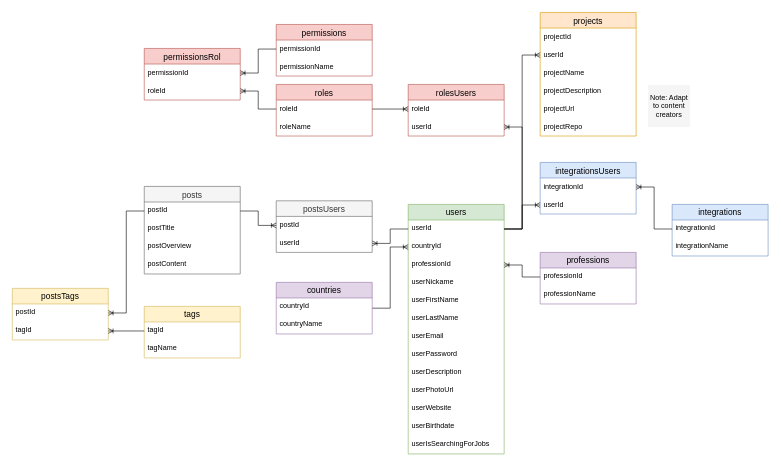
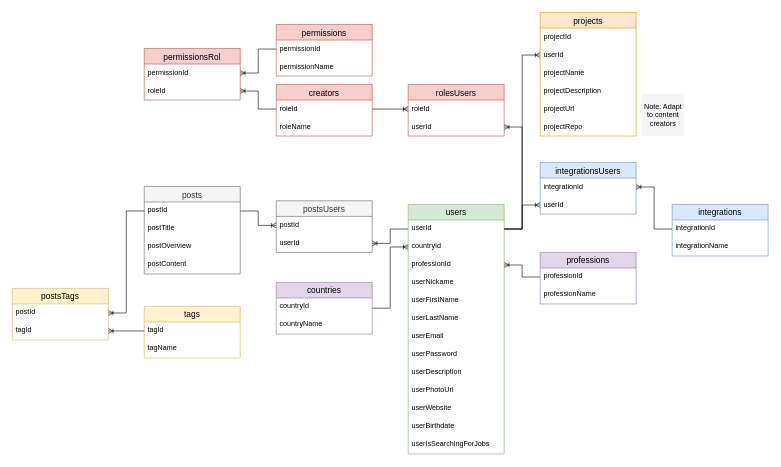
  <mxCell id="0" />
  <mxCell id="1" parent="0" />
  <mxCell id="2" value="users" style="swimlane;fontStyle=0;childLayout=stackLayout;horizontal=1;startSize=26;horizontalStack=0;resizeParent=1;resizeParentMax=0;resizeLast=0;collapsible=1;marginBottom=0;align=center;fontSize=14;fillColor=#d5e8d4;strokeColor=#82b366;" parent="1" vertex="1"><mxGeometry x="680" y="340" width="160" height="416" as="geometry" /></mxCell>
  <mxCell id="3" value="userId" style="text;strokeColor=none;fillColor=none;spacingLeft=4;spacingRight=4;overflow=hidden;rotatable=0;points=[[0,0.5],[1,0.5]];portConstraint=eastwest;fontSize=12;" parent="2" vertex="1"><mxGeometry y="26" width="160" height="30" as="geometry" /></mxCell>
  <mxCell id="4" value="countryId" style="text;strokeColor=none;fillColor=none;spacingLeft=4;spacingRight=4;overflow=hidden;rotatable=0;points=[[0,0.5],[1,0.5]];portConstraint=eastwest;fontSize=12;" parent="2" vertex="1"><mxGeometry y="56" width="160" height="30" as="geometry" /></mxCell>
  <mxCell id="5" value="professionId" style="text;strokeColor=none;fillColor=none;spacingLeft=4;spacingRight=4;overflow=hidden;rotatable=0;points=[[0,0.5],[1,0.5]];portConstraint=eastwest;fontSize=12;" parent="2" vertex="1"><mxGeometry y="86" width="160" height="30" as="geometry" /></mxCell>
  <mxCell id="6" value="userNickame" style="text;strokeColor=none;fillColor=none;spacingLeft=4;spacingRight=4;overflow=hidden;rotatable=0;points=[[0,0.5],[1,0.5]];portConstraint=eastwest;fontSize=12;" parent="2" vertex="1"><mxGeometry y="116" width="160" height="30" as="geometry" /></mxCell>
  <mxCell id="7" value="userFirstName" style="text;strokeColor=none;fillColor=none;spacingLeft=4;spacingRight=4;overflow=hidden;rotatable=0;points=[[0,0.5],[1,0.5]];portConstraint=eastwest;fontSize=12;" parent="2" vertex="1"><mxGeometry y="146" width="160" height="30" as="geometry" /></mxCell>
  <mxCell id="8" value="userLastName" style="text;strokeColor=none;fillColor=none;spacingLeft=4;spacingRight=4;overflow=hidden;rotatable=0;points=[[0,0.5],[1,0.5]];portConstraint=eastwest;fontSize=12;" parent="2" vertex="1"><mxGeometry y="176" width="160" height="30" as="geometry" /></mxCell>
  <mxCell id="9" value="userEmail" style="text;strokeColor=none;fillColor=none;spacingLeft=4;spacingRight=4;overflow=hidden;rotatable=0;points=[[0,0.5],[1,0.5]];portConstraint=eastwest;fontSize=12;" parent="2" vertex="1"><mxGeometry y="206" width="160" height="30" as="geometry" /></mxCell>
  <mxCell id="10" value="userPassword" style="text;strokeColor=none;fillColor=none;spacingLeft=4;spacingRight=4;overflow=hidden;rotatable=0;points=[[0,0.5],[1,0.5]];portConstraint=eastwest;fontSize=12;" parent="2" vertex="1"><mxGeometry y="236" width="160" height="30" as="geometry" /></mxCell>
  <mxCell id="11" value="userDescription" style="text;strokeColor=none;fillColor=none;spacingLeft=4;spacingRight=4;overflow=hidden;rotatable=0;points=[[0,0.5],[1,0.5]];portConstraint=eastwest;fontSize=12;" parent="2" vertex="1"><mxGeometry y="266" width="160" height="30" as="geometry" /></mxCell>
  <mxCell id="12" value="userPhotoUrl" style="text;strokeColor=none;fillColor=none;spacingLeft=4;spacingRight=4;overflow=hidden;rotatable=0;points=[[0,0.5],[1,0.5]];portConstraint=eastwest;fontSize=12;" parent="2" vertex="1"><mxGeometry y="296" width="160" height="30" as="geometry" /></mxCell>
  <mxCell id="13" value="userWebsite" style="text;strokeColor=none;fillColor=none;spacingLeft=4;spacingRight=4;overflow=hidden;rotatable=0;points=[[0,0.5],[1,0.5]];portConstraint=eastwest;fontSize=12;" parent="2" vertex="1"><mxGeometry y="326" width="160" height="30" as="geometry" /></mxCell>
  <mxCell id="14" value="userBirthdate" style="text;strokeColor=none;fillColor=none;spacingLeft=4;spacingRight=4;overflow=hidden;rotatable=0;points=[[0,0.5],[1,0.5]];portConstraint=eastwest;fontSize=12;" parent="2" vertex="1"><mxGeometry y="356" width="160" height="30" as="geometry" /></mxCell>
  <mxCell id="15" value="userIsSearchingForJobs" style="text;strokeColor=none;fillColor=none;spacingLeft=4;spacingRight=4;overflow=hidden;rotatable=0;points=[[0,0.5],[1,0.5]];portConstraint=eastwest;fontSize=12;" parent="2" vertex="1"><mxGeometry y="386" width="160" height="30" as="geometry" /></mxCell>
  <mxCell id="16" value="professions" style="swimlane;fontStyle=0;childLayout=stackLayout;horizontal=1;startSize=26;horizontalStack=0;resizeParent=1;resizeParentMax=0;resizeLast=0;collapsible=1;marginBottom=0;align=center;fontSize=14;fillColor=#e1d5e7;strokeColor=#9673a6;" parent="1" vertex="1"><mxGeometry x="900" y="420" width="160" height="86" as="geometry" /></mxCell>
  <mxCell id="17" value="professionId" style="text;strokeColor=none;fillColor=none;spacingLeft=4;spacingRight=4;overflow=hidden;rotatable=0;points=[[0,0.5],[1,0.5]];portConstraint=eastwest;fontSize=12;" parent="16" vertex="1"><mxGeometry y="26" width="160" height="30" as="geometry" /></mxCell>
  <mxCell id="18" value="professionName" style="text;strokeColor=none;fillColor=none;spacingLeft=4;spacingRight=4;overflow=hidden;rotatable=0;points=[[0,0.5],[1,0.5]];portConstraint=eastwest;fontSize=12;" parent="16" vertex="1"><mxGeometry y="56" width="160" height="30" as="geometry" /></mxCell>
  <mxCell id="19" style="edgeStyle=entityRelationEdgeStyle;rounded=0;orthogonalLoop=1;jettySize=auto;html=1;endArrow=ERoneToMany;endFill=0;jumpStyle=arc;" parent="1" source="17" target="5" edge="1"><mxGeometry relative="1" as="geometry" /></mxCell>
  <mxCell id="20" value="integrations" style="swimlane;fontStyle=0;childLayout=stackLayout;horizontal=1;startSize=26;horizontalStack=0;resizeParent=1;resizeParentMax=0;resizeLast=0;collapsible=1;marginBottom=0;align=center;fontSize=14;fillColor=#dae8fc;strokeColor=#6c8ebf;" parent="1" vertex="1"><mxGeometry x="1120" y="340" width="160" height="86" as="geometry" /></mxCell>
  <mxCell id="21" value="integrationId" style="text;strokeColor=none;fillColor=none;spacingLeft=4;spacingRight=4;overflow=hidden;rotatable=0;points=[[0,0.5],[1,0.5]];portConstraint=eastwest;fontSize=12;" parent="20" vertex="1"><mxGeometry y="26" width="160" height="30" as="geometry" /></mxCell>
  <mxCell id="22" value="integrationName" style="text;strokeColor=none;fillColor=none;spacingLeft=4;spacingRight=4;overflow=hidden;rotatable=0;points=[[0,0.5],[1,0.5]];portConstraint=eastwest;fontSize=12;" parent="20" vertex="1"><mxGeometry y="56" width="160" height="30" as="geometry" /></mxCell>
  <mxCell id="23" value="integrationsUsers" style="swimlane;fontStyle=0;childLayout=stackLayout;horizontal=1;startSize=26;horizontalStack=0;resizeParent=1;resizeParentMax=0;resizeLast=0;collapsible=1;marginBottom=0;align=center;fontSize=14;fillColor=#dae8fc;strokeColor=#6c8ebf;" parent="1" vertex="1"><mxGeometry x="900" y="270" width="160" height="86" as="geometry" /></mxCell>
  <mxCell id="24" value="integrationId" style="text;strokeColor=none;fillColor=none;spacingLeft=4;spacingRight=4;overflow=hidden;rotatable=0;points=[[0,0.5],[1,0.5]];portConstraint=eastwest;fontSize=12;" parent="23" vertex="1"><mxGeometry y="26" width="160" height="30" as="geometry" /></mxCell>
  <mxCell id="25" value="userId" style="text;strokeColor=none;fillColor=none;spacingLeft=4;spacingRight=4;overflow=hidden;rotatable=0;points=[[0,0.5],[1,0.5]];portConstraint=eastwest;fontSize=12;" parent="23" vertex="1"><mxGeometry y="56" width="160" height="30" as="geometry" /></mxCell>
  <mxCell id="26" value="posts" style="swimlane;fontStyle=0;childLayout=stackLayout;horizontal=1;startSize=26;horizontalStack=0;resizeParent=1;resizeParentMax=0;resizeLast=0;collapsible=1;marginBottom=0;align=center;fontSize=14;fillColor=#f5f5f5;strokeColor=#666666;fontColor=#333333;" parent="1" vertex="1"><mxGeometry x="240" y="310" width="160" height="146" as="geometry" /></mxCell>
  <mxCell id="27" value="postId" style="text;strokeColor=none;fillColor=none;spacingLeft=4;spacingRight=4;overflow=hidden;rotatable=0;points=[[0,0.5],[1,0.5]];portConstraint=eastwest;fontSize=12;" parent="26" vertex="1"><mxGeometry y="26" width="160" height="30" as="geometry" /></mxCell>
  <mxCell id="28" value="postTitle" style="text;strokeColor=none;fillColor=none;spacingLeft=4;spacingRight=4;overflow=hidden;rotatable=0;points=[[0,0.5],[1,0.5]];portConstraint=eastwest;fontSize=12;" parent="26" vertex="1"><mxGeometry y="56" width="160" height="30" as="geometry" /></mxCell>
  <mxCell id="29" value="postOverview" style="text;strokeColor=none;fillColor=none;spacingLeft=4;spacingRight=4;overflow=hidden;rotatable=0;points=[[0,0.5],[1,0.5]];portConstraint=eastwest;fontSize=12;" parent="26" vertex="1"><mxGeometry y="86" width="160" height="30" as="geometry" /></mxCell>
  <mxCell id="30" value="postContent" style="text;strokeColor=none;fillColor=none;spacingLeft=4;spacingRight=4;overflow=hidden;rotatable=0;points=[[0,0.5],[1,0.5]];portConstraint=eastwest;fontSize=12;" parent="26" vertex="1"><mxGeometry y="116" width="160" height="30" as="geometry" /></mxCell>
  <mxCell id="31" value="postsUsers" style="swimlane;fontStyle=0;childLayout=stackLayout;horizontal=1;startSize=26;horizontalStack=0;resizeParent=1;resizeParentMax=0;resizeLast=0;collapsible=1;marginBottom=0;align=center;fontSize=14;fillColor=#f5f5f5;strokeColor=#666666;fontColor=#333333;" parent="1" vertex="1"><mxGeometry x="460" y="334" width="160" height="86" as="geometry" /></mxCell>
  <mxCell id="32" value="postId" style="text;strokeColor=none;fillColor=none;spacingLeft=4;spacingRight=4;overflow=hidden;rotatable=0;points=[[0,0.5],[1,0.5]];portConstraint=eastwest;fontSize=12;" parent="31" vertex="1"><mxGeometry y="26" width="160" height="30" as="geometry" /></mxCell>
  <mxCell id="33" value="userId" style="text;strokeColor=none;fillColor=none;spacingLeft=4;spacingRight=4;overflow=hidden;rotatable=0;points=[[0,0.5],[1,0.5]];portConstraint=eastwest;fontSize=12;" parent="31" vertex="1"><mxGeometry y="56" width="160" height="30" as="geometry" /></mxCell>
  <mxCell id="34" value="tags" style="swimlane;fontStyle=0;childLayout=stackLayout;horizontal=1;startSize=26;horizontalStack=0;resizeParent=1;resizeParentMax=0;resizeLast=0;collapsible=1;marginBottom=0;align=center;fontSize=14;fillColor=#fff2cc;strokeColor=#d6b656;" parent="1" vertex="1"><mxGeometry x="240" y="510" width="160" height="86" as="geometry" /></mxCell>
  <mxCell id="35" value="tagId" style="text;strokeColor=none;fillColor=none;spacingLeft=4;spacingRight=4;overflow=hidden;rotatable=0;points=[[0,0.5],[1,0.5]];portConstraint=eastwest;fontSize=12;" parent="34" vertex="1"><mxGeometry y="26" width="160" height="30" as="geometry" /></mxCell>
  <mxCell id="36" value="tagName" style="text;strokeColor=none;fillColor=none;spacingLeft=4;spacingRight=4;overflow=hidden;rotatable=0;points=[[0,0.5],[1,0.5]];portConstraint=eastwest;fontSize=12;" parent="34" vertex="1"><mxGeometry y="56" width="160" height="30" as="geometry" /></mxCell>
  <mxCell id="37" value="postsTags" style="swimlane;fontStyle=0;childLayout=stackLayout;horizontal=1;startSize=26;horizontalStack=0;resizeParent=1;resizeParentMax=0;resizeLast=0;collapsible=1;marginBottom=0;align=center;fontSize=14;fillColor=#fff2cc;strokeColor=#d6b656;" parent="1" vertex="1"><mxGeometry x="20" y="480" width="160" height="86" as="geometry" /></mxCell>
  <mxCell id="38" value="postId" style="text;strokeColor=none;fillColor=none;spacingLeft=4;spacingRight=4;overflow=hidden;rotatable=0;points=[[0,0.5],[1,0.5]];portConstraint=eastwest;fontSize=12;" parent="37" vertex="1"><mxGeometry y="26" width="160" height="30" as="geometry" /></mxCell>
  <mxCell id="39" value="tagId" style="text;strokeColor=none;fillColor=none;spacingLeft=4;spacingRight=4;overflow=hidden;rotatable=0;points=[[0,0.5],[1,0.5]];portConstraint=eastwest;fontSize=12;" parent="37" vertex="1"><mxGeometry y="56" width="160" height="30" as="geometry" /></mxCell>
  <mxCell id="40" style="edgeStyle=entityRelationEdgeStyle;rounded=0;jumpStyle=arc;orthogonalLoop=1;jettySize=auto;html=1;endArrow=ERoneToMany;endFill=0;" parent="1" source="3" target="33" edge="1"><mxGeometry relative="1" as="geometry" /></mxCell>
  <mxCell id="41" style="edgeStyle=entityRelationEdgeStyle;rounded=0;jumpStyle=arc;orthogonalLoop=1;jettySize=auto;html=1;endArrow=ERoneToMany;endFill=0;" parent="1" source="27" target="32" edge="1"><mxGeometry relative="1" as="geometry" /></mxCell>
  <mxCell id="42" style="edgeStyle=entityRelationEdgeStyle;rounded=0;jumpStyle=arc;orthogonalLoop=1;jettySize=auto;html=1;entryX=1;entryY=0.5;entryDx=0;entryDy=0;endArrow=ERoneToMany;endFill=0;" parent="1" source="21" target="24" edge="1"><mxGeometry relative="1" as="geometry" /></mxCell>
  <mxCell id="43" style="edgeStyle=entityRelationEdgeStyle;rounded=0;jumpStyle=arc;orthogonalLoop=1;jettySize=auto;html=1;endArrow=ERoneToMany;endFill=0;" parent="1" source="3" target="25" edge="1"><mxGeometry relative="1" as="geometry" /></mxCell>
  <mxCell id="44" style="edgeStyle=entityRelationEdgeStyle;rounded=0;jumpStyle=arc;orthogonalLoop=1;jettySize=auto;html=1;endArrow=ERoneToMany;endFill=0;" parent="1" source="35" target="39" edge="1"><mxGeometry relative="1" as="geometry" /></mxCell>
  <mxCell id="45" style="edgeStyle=entityRelationEdgeStyle;rounded=0;jumpStyle=arc;orthogonalLoop=1;jettySize=auto;html=1;endArrow=ERoneToMany;endFill=0;" parent="1" source="27" target="38" edge="1"><mxGeometry relative="1" as="geometry" /></mxCell>
  <mxCell id="46" value="projects" style="swimlane;fontStyle=0;childLayout=stackLayout;horizontal=1;startSize=26;horizontalStack=0;resizeParent=1;resizeParentMax=0;resizeLast=0;collapsible=1;marginBottom=0;align=center;fontSize=14;fillColor=#ffe6cc;strokeColor=#d79b00;" parent="1" vertex="1"><mxGeometry x="900" y="20" width="160" height="206" as="geometry" /></mxCell>
  <mxCell id="47" value="projectId" style="text;strokeColor=none;fillColor=none;spacingLeft=4;spacingRight=4;overflow=hidden;rotatable=0;points=[[0,0.5],[1,0.5]];portConstraint=eastwest;fontSize=12;" parent="46" vertex="1"><mxGeometry y="26" width="160" height="30" as="geometry" /></mxCell>
  <mxCell id="48" value="userId" style="text;strokeColor=none;fillColor=none;spacingLeft=4;spacingRight=4;overflow=hidden;rotatable=0;points=[[0,0.5],[1,0.5]];portConstraint=eastwest;fontSize=12;" parent="46" vertex="1"><mxGeometry y="56" width="160" height="30" as="geometry" /></mxCell>
  <mxCell id="49" value="projectName" style="text;strokeColor=none;fillColor=none;spacingLeft=4;spacingRight=4;overflow=hidden;rotatable=0;points=[[0,0.5],[1,0.5]];portConstraint=eastwest;fontSize=12;" parent="46" vertex="1"><mxGeometry y="86" width="160" height="30" as="geometry" /></mxCell>
  <mxCell id="50" value="projectDescription" style="text;strokeColor=none;fillColor=none;spacingLeft=4;spacingRight=4;overflow=hidden;rotatable=0;points=[[0,0.5],[1,0.5]];portConstraint=eastwest;fontSize=12;" parent="46" vertex="1"><mxGeometry y="116" width="160" height="30" as="geometry" /></mxCell>
  <mxCell id="51" value="projectUrl" style="text;strokeColor=none;fillColor=none;spacingLeft=4;spacingRight=4;overflow=hidden;rotatable=0;points=[[0,0.5],[1,0.5]];portConstraint=eastwest;fontSize=12;" parent="46" vertex="1"><mxGeometry y="146" width="160" height="30" as="geometry" /></mxCell>
  <mxCell id="52" value="projectRepo" style="text;strokeColor=none;fillColor=none;spacingLeft=4;spacingRight=4;overflow=hidden;rotatable=0;points=[[0,0.5],[1,0.5]];portConstraint=eastwest;fontSize=12;" parent="46" vertex="1"><mxGeometry y="176" width="160" height="30" as="geometry" /></mxCell>
  <mxCell id="53" style="edgeStyle=entityRelationEdgeStyle;rounded=0;jumpStyle=arc;orthogonalLoop=1;jettySize=auto;html=1;entryX=0;entryY=0.5;entryDx=0;entryDy=0;endArrow=ERoneToMany;endFill=0;" parent="1" source="3" target="48" edge="1"><mxGeometry relative="1" as="geometry" /></mxCell>
  <mxCell id="54" style="edgeStyle=entityRelationEdgeStyle;rounded=0;jumpStyle=arc;orthogonalLoop=1;jettySize=auto;html=1;endArrow=ERoneToMany;endFill=0;" parent="1" source="55" target="4" edge="1"><mxGeometry relative="1" as="geometry" /></mxCell>
  <mxCell id="55" value="countries" style="swimlane;fontStyle=0;childLayout=stackLayout;horizontal=1;startSize=26;horizontalStack=0;resizeParent=1;resizeParentMax=0;resizeLast=0;collapsible=1;marginBottom=0;align=center;fontSize=14;fillColor=#e1d5e7;strokeColor=#9673a6;" parent="1" vertex="1"><mxGeometry x="460" y="470" width="160" height="86" as="geometry" /></mxCell>
  <mxCell id="56" value="countryId" style="text;strokeColor=none;fillColor=none;spacingLeft=4;spacingRight=4;overflow=hidden;rotatable=0;points=[[0,0.5],[1,0.5]];portConstraint=eastwest;fontSize=12;" parent="55" vertex="1"><mxGeometry y="26" width="160" height="30" as="geometry" /></mxCell>
  <mxCell id="57" value="countryName" style="text;strokeColor=none;fillColor=none;spacingLeft=4;spacingRight=4;overflow=hidden;rotatable=0;points=[[0,0.5],[1,0.5]];portConstraint=eastwest;fontSize=12;" parent="55" vertex="1"><mxGeometry y="56" width="160" height="30" as="geometry" /></mxCell>
- <mxCell id="58" value="Note: Adapt to content creators" style="text;html=1;align=center;verticalAlign=middle;whiteSpace=wrap;rounded=0;fillColor=#F5F5F5;" parent="1" vertex="1"><mxGeometry x="1080" y="141" width="70" height="70" as="geometry" /></mxCell>
- <mxCell id="59" value="roles" style="swimlane;fontStyle=0;childLayout=stackLayout;horizontal=1;startSize=26;horizontalStack=0;resizeParent=1;resizeParentMax=0;resizeLast=0;collapsible=1;marginBottom=0;align=center;fontSize=14;fillColor=#f8cecc;strokeColor=#b85450;" parent="1" vertex="1"><mxGeometry x="460" y="140" width="160" height="86" as="geometry" /></mxCell>
+ <mxCell id="58" value="Note: Adapt to content creators" style="text;html=1;align=center;verticalAlign=middle;whiteSpace=wrap;rounded=0;fillColor=#F5F5F5;" parent="1" vertex="1"><mxGeometry x="1070" y="156" width="70" height="70" as="geometry" /></mxCell>
+ <mxCell id="59" value="creators" style="swimlane;fontStyle=0;childLayout=stackLayout;horizontal=1;startSize=26;horizontalStack=0;resizeParent=1;resizeParentMax=0;resizeLast=0;collapsible=1;marginBottom=0;align=center;fontSize=14;fillColor=#f8cecc;strokeColor=#b85450;" parent="1" vertex="1"><mxGeometry x="460" y="140" width="160" height="86" as="geometry" /></mxCell>
  <mxCell id="60" value="roleId" style="text;strokeColor=none;fillColor=none;spacingLeft=4;spacingRight=4;overflow=hidden;rotatable=0;points=[[0,0.5],[1,0.5]];portConstraint=eastwest;fontSize=12;" parent="59" vertex="1"><mxGeometry y="26" width="160" height="30" as="geometry" /></mxCell>
  <mxCell id="61" value="roleName" style="text;strokeColor=none;fillColor=none;spacingLeft=4;spacingRight=4;overflow=hidden;rotatable=0;points=[[0,0.5],[1,0.5]];portConstraint=eastwest;fontSize=12;" parent="59" vertex="1"><mxGeometry y="56" width="160" height="30" as="geometry" /></mxCell>
  <mxCell id="62" value="permissions" style="swimlane;fontStyle=0;childLayout=stackLayout;horizontal=1;startSize=26;horizontalStack=0;resizeParent=1;resizeParentMax=0;resizeLast=0;collapsible=1;marginBottom=0;align=center;fontSize=14;fillColor=#f8cecc;strokeColor=#b85450;" parent="1" vertex="1"><mxGeometry x="460" y="40" width="160" height="86" as="geometry" /></mxCell>
  <mxCell id="63" value="permissionId" style="text;strokeColor=none;fillColor=none;spacingLeft=4;spacingRight=4;overflow=hidden;rotatable=0;points=[[0,0.5],[1,0.5]];portConstraint=eastwest;fontSize=12;" parent="62" vertex="1"><mxGeometry y="26" width="160" height="30" as="geometry" /></mxCell>
  <mxCell id="64" value="permissionName" style="text;strokeColor=none;fillColor=none;spacingLeft=4;spacingRight=4;overflow=hidden;rotatable=0;points=[[0,0.5],[1,0.5]];portConstraint=eastwest;fontSize=12;" parent="62" vertex="1"><mxGeometry y="56" width="160" height="30" as="geometry" /></mxCell>
  <mxCell id="65" value="permissionsRol" style="swimlane;fontStyle=0;childLayout=stackLayout;horizontal=1;startSize=26;horizontalStack=0;resizeParent=1;resizeParentMax=0;resizeLast=0;collapsible=1;marginBottom=0;align=center;fontSize=14;fillColor=#f8cecc;strokeColor=#b85450;" parent="1" vertex="1"><mxGeometry x="240" y="80" width="160" height="86" as="geometry" /></mxCell>
  <mxCell id="66" value="permissionId" style="text;strokeColor=none;fillColor=none;spacingLeft=4;spacingRight=4;overflow=hidden;rotatable=0;points=[[0,0.5],[1,0.5]];portConstraint=eastwest;fontSize=12;" parent="65" vertex="1"><mxGeometry y="26" width="160" height="30" as="geometry" /></mxCell>
  <mxCell id="67" value="roleId" style="text;strokeColor=none;fillColor=none;spacingLeft=4;spacingRight=4;overflow=hidden;rotatable=0;points=[[0,0.5],[1,0.5]];portConstraint=eastwest;fontSize=12;" parent="65" vertex="1"><mxGeometry y="56" width="160" height="30" as="geometry" /></mxCell>
  <mxCell id="68" style="edgeStyle=entityRelationEdgeStyle;rounded=0;jumpStyle=arc;orthogonalLoop=1;jettySize=auto;html=1;entryX=1;entryY=0.5;entryDx=0;entryDy=0;endArrow=ERoneToMany;endFill=0;" parent="1" source="60" target="67" edge="1"><mxGeometry relative="1" as="geometry" /></mxCell>
  <mxCell id="69" style="edgeStyle=entityRelationEdgeStyle;rounded=0;jumpStyle=arc;orthogonalLoop=1;jettySize=auto;html=1;entryX=1;entryY=0.5;entryDx=0;entryDy=0;endArrow=ERoneToMany;endFill=0;" parent="1" source="63" target="66" edge="1"><mxGeometry relative="1" as="geometry" /></mxCell>
  <mxCell id="70" value="rolesUsers" style="swimlane;fontStyle=0;childLayout=stackLayout;horizontal=1;startSize=26;horizontalStack=0;resizeParent=1;resizeParentMax=0;resizeLast=0;collapsible=1;marginBottom=0;align=center;fontSize=14;fillColor=#f8cecc;strokeColor=#b85450;" parent="1" vertex="1"><mxGeometry x="680" y="140" width="160" height="86" as="geometry" /></mxCell>
  <mxCell id="71" value="roleId" style="text;strokeColor=none;fillColor=none;spacingLeft=4;spacingRight=4;overflow=hidden;rotatable=0;points=[[0,0.5],[1,0.5]];portConstraint=eastwest;fontSize=12;" parent="70" vertex="1"><mxGeometry y="26" width="160" height="30" as="geometry" /></mxCell>
  <mxCell id="72" value="userId" style="text;strokeColor=none;fillColor=none;spacingLeft=4;spacingRight=4;overflow=hidden;rotatable=0;points=[[0,0.5],[1,0.5]];portConstraint=eastwest;fontSize=12;" parent="70" vertex="1"><mxGeometry y="56" width="160" height="30" as="geometry" /></mxCell>
  <mxCell id="73" style="edgeStyle=entityRelationEdgeStyle;rounded=0;jumpStyle=arc;orthogonalLoop=1;jettySize=auto;html=1;entryX=1;entryY=0.5;entryDx=0;entryDy=0;endArrow=ERoneToMany;endFill=0;" parent="1" source="3" target="72" edge="1"><mxGeometry relative="1" as="geometry" /></mxCell>
  <mxCell id="74" style="edgeStyle=entityRelationEdgeStyle;rounded=0;jumpStyle=arc;orthogonalLoop=1;jettySize=auto;html=1;entryX=0;entryY=0.5;entryDx=0;entryDy=0;endArrow=ERoneToMany;endFill=0;" parent="1" source="60" target="71" edge="1"><mxGeometry relative="1" as="geometry" /></mxCell>
